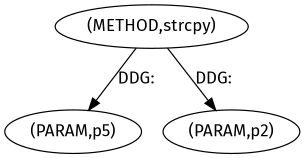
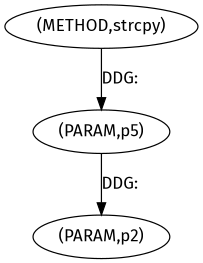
  digraph {
    fontname="Fira Sans"
    node [fontname="Fira Sans"]
    edge [fontname="Fira Sans"]
    n1 [label="(METHOD,strcpy)"]
    n2 [label="(PARAM,p5)"]
    n3 [label="(PARAM,p2)"]
    n1 -> n2 [label="DDG: "]
-   n1 -> n3 [label="DDG: "]
+   n2 -> n3 [label="DDG: "]
  }
